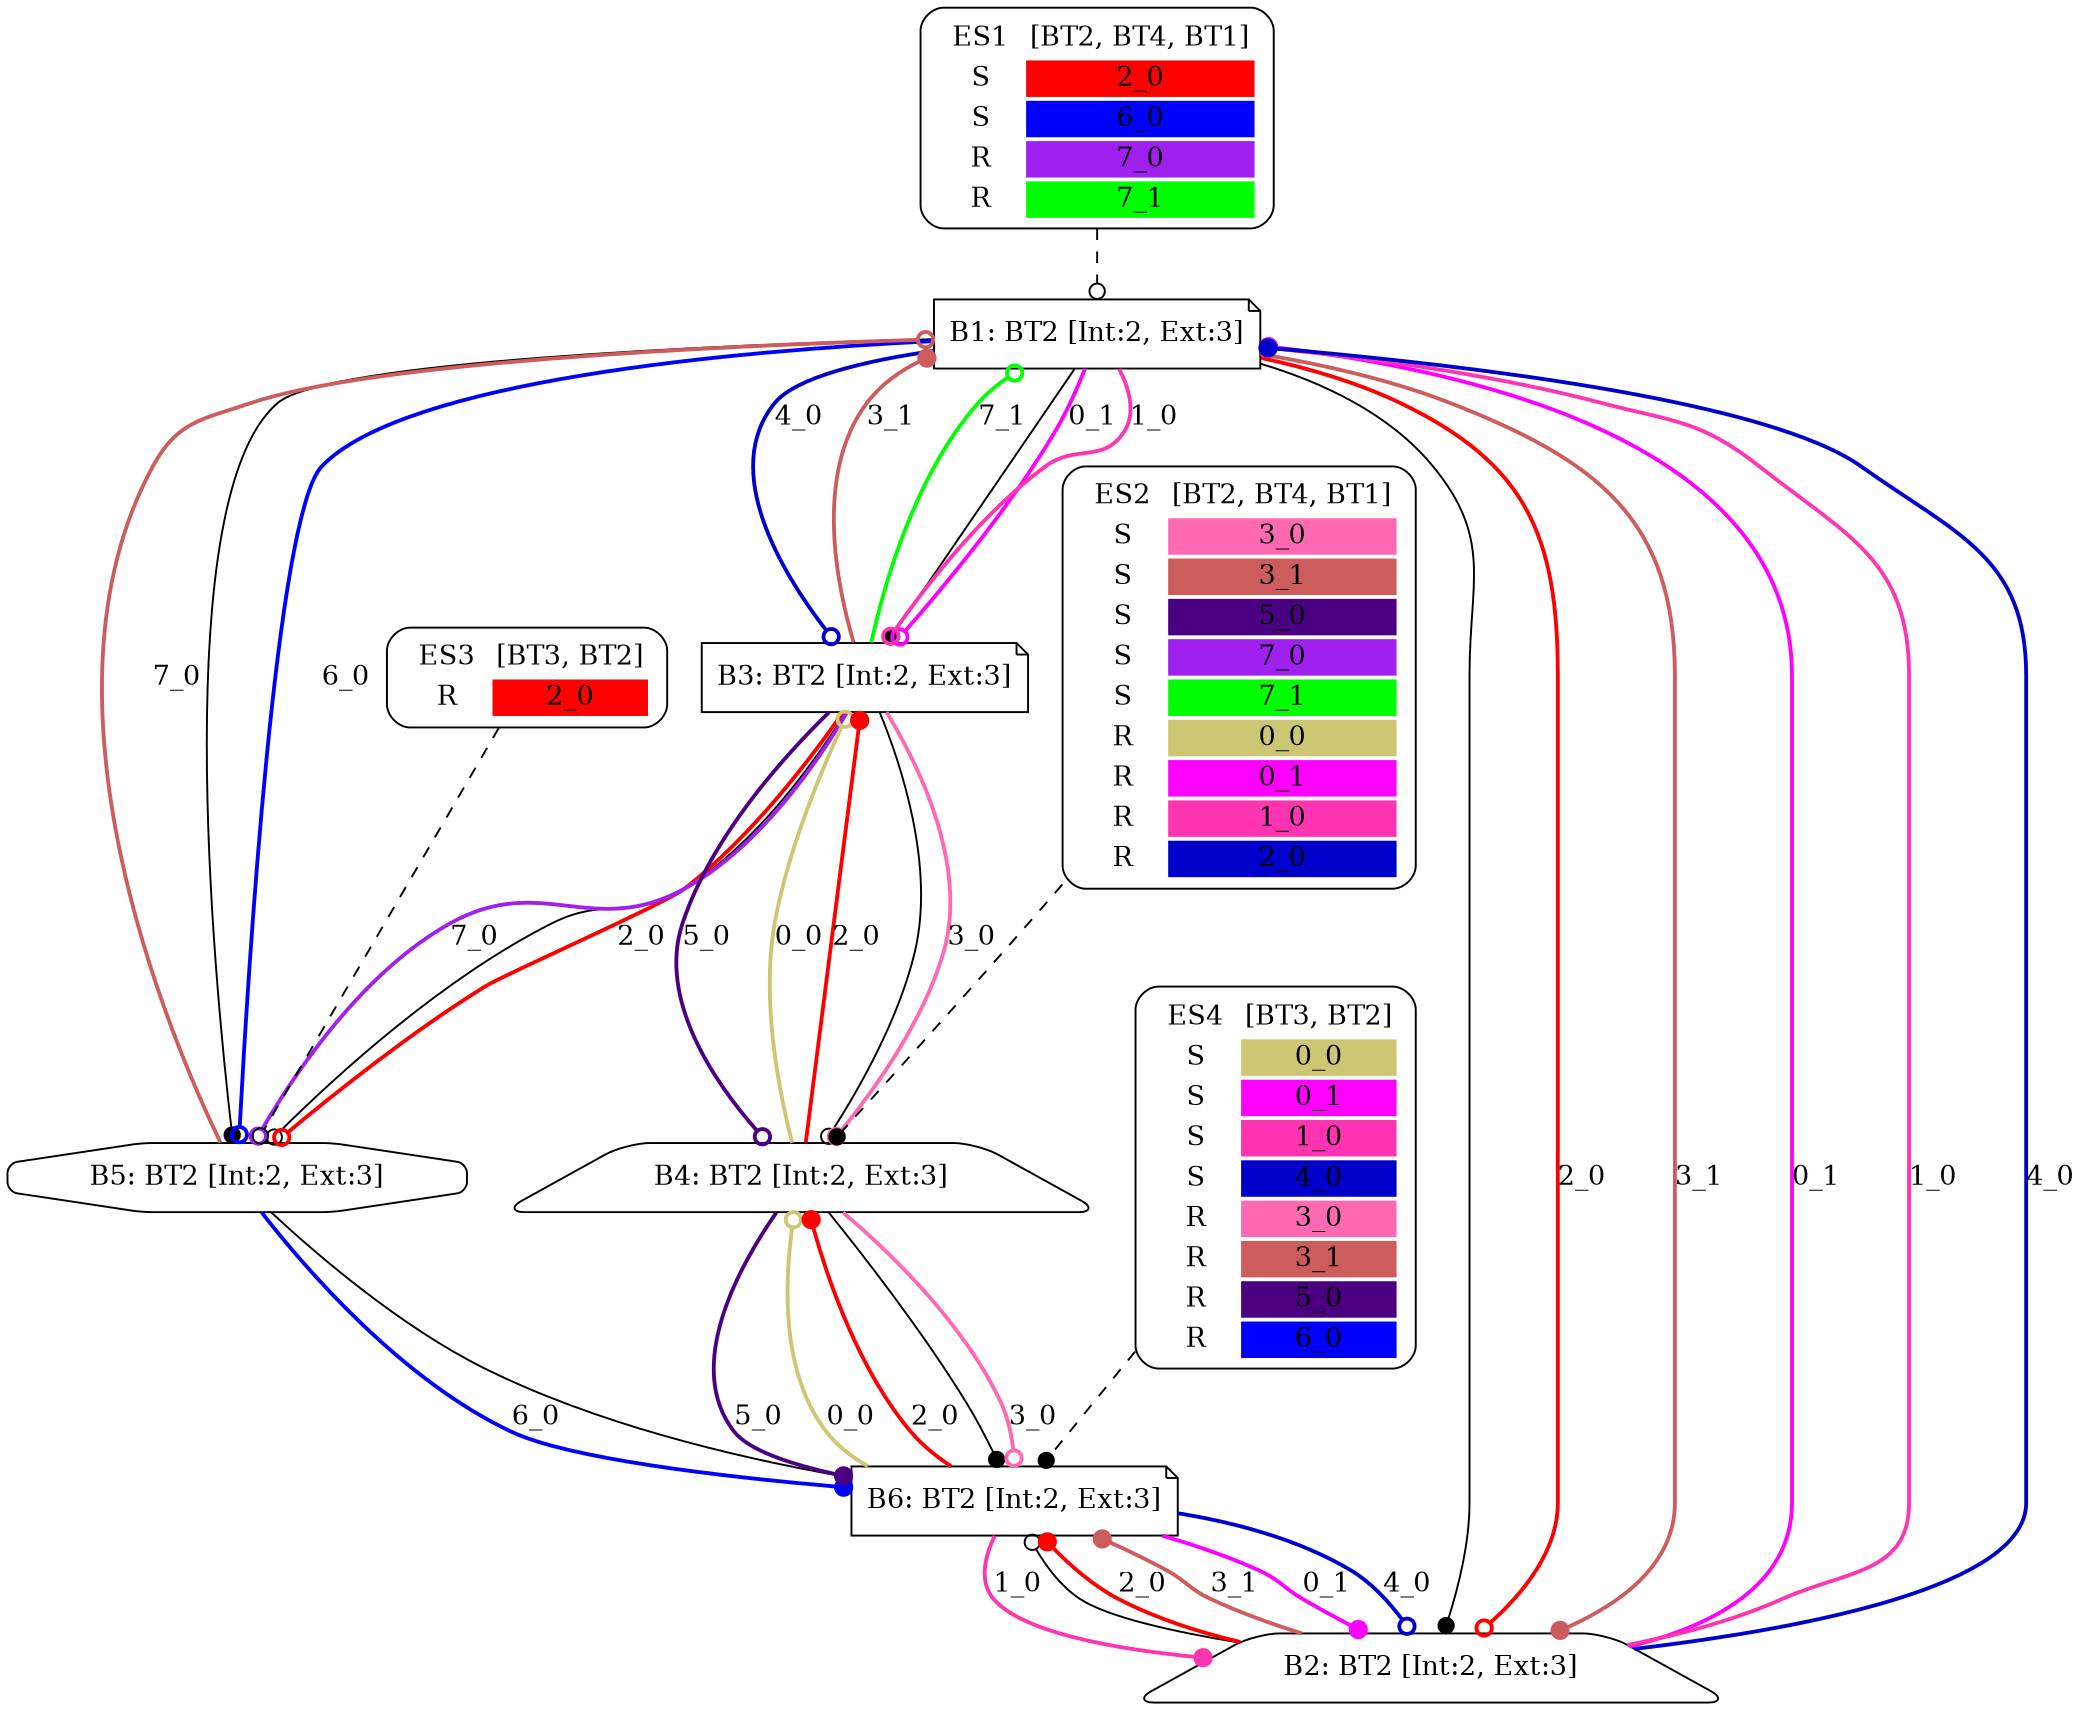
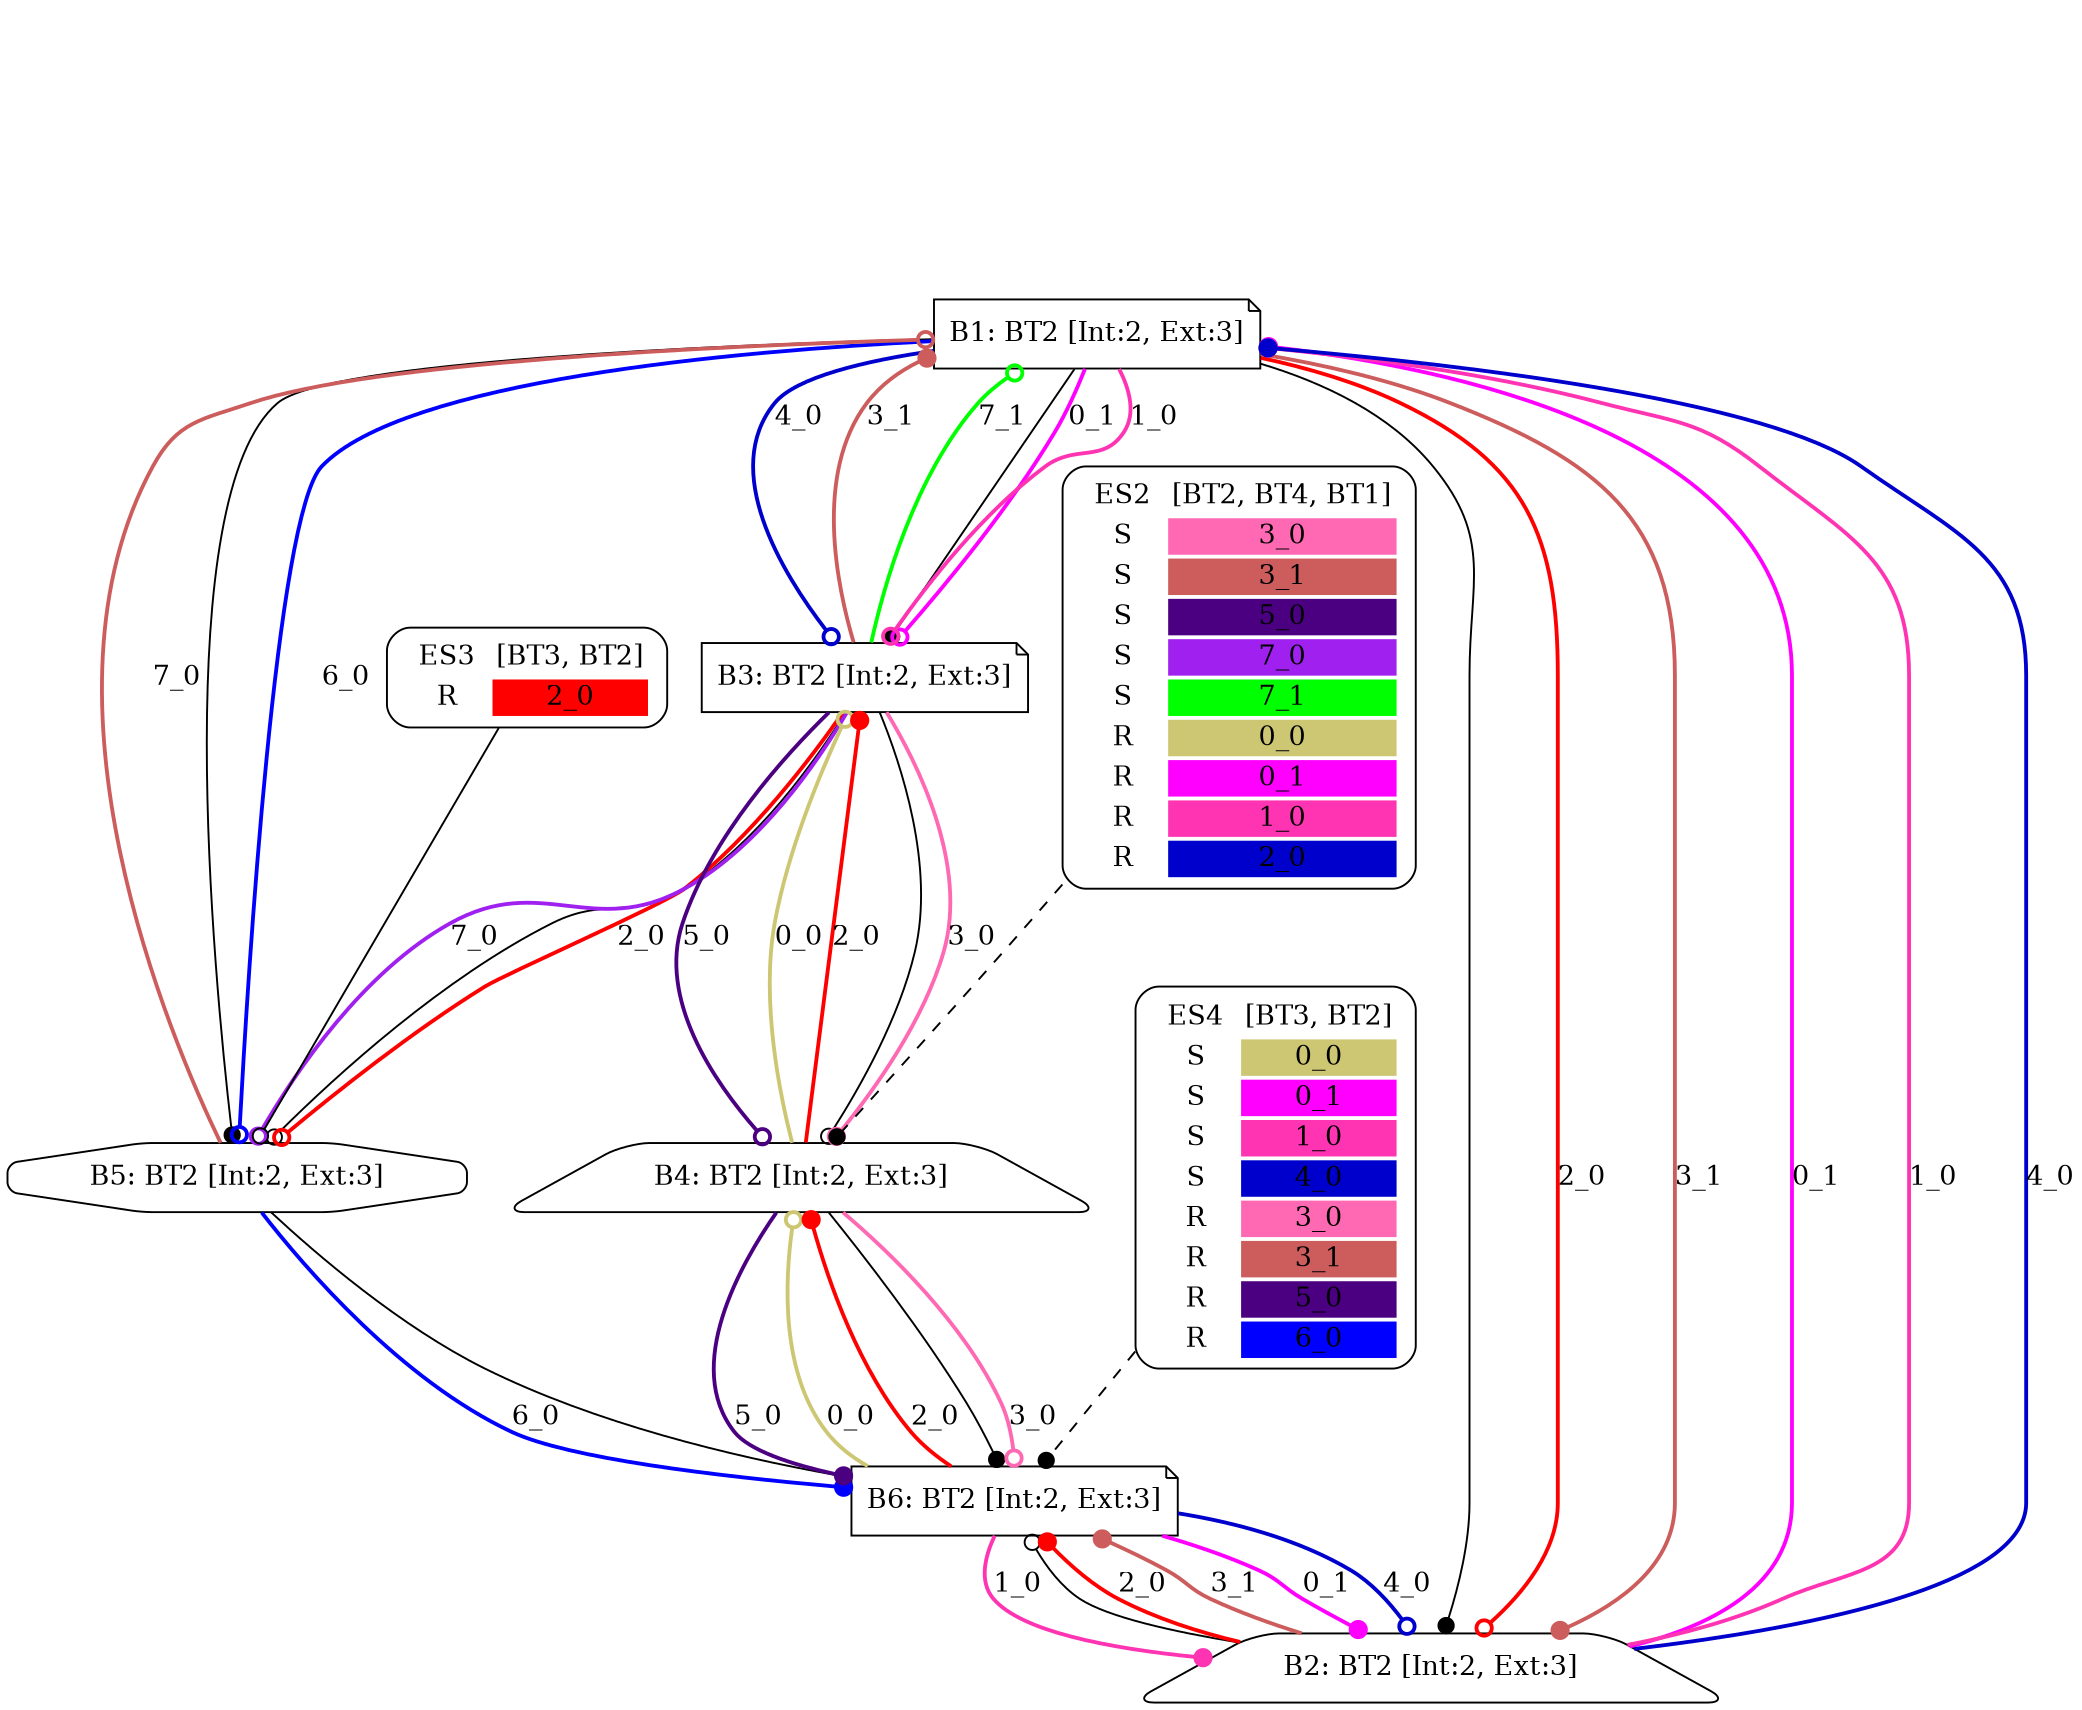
  digraph {
    node [shape=box style=rounded]
    edge [arrowhead=odot style=bold]
-   n1 [label=<<TABLE  BORDER="0"><TR> <TD ALIGN="CENTER" BORDER="0"> ES1 </TD> <TD>[BT2, BT4, BT1]</TD> </TR><TR><TD>S</TD><TD BGCOLOR="red">2_0</TD></TR> <TR><TD>S</TD><TD BGCOLOR="blue">6_0</TD></TR> <TR><TD>R</TD><TD BGCOLOR="purple">7_0</TD></TR> <TR><TD>R</TD><TD BGCOLOR="green">7_1</TD></TR> </TABLE>>]
    n2 [label="B1: BT2 [Int:2, Ext:3]" shape=note]
    n3 [label="B3: BT2 [Int:2, Ext:3]" shape=note]
    n4 [label="B5: BT2 [Int:2, Ext:3]" shape=octagon]
    n5 [label="B2: BT2 [Int:2, Ext:3]" shape=trapezium]
    n6 [label=<<TABLE  BORDER="0"><TR> <TD ALIGN="CENTER" BORDER="0"> ES2 </TD> <TD>[BT2, BT4, BT1]</TD> </TR><TR><TD>S</TD><TD BGCOLOR="hotpink">3_0</TD></TR> <TR><TD>S</TD><TD BGCOLOR="indianred">3_1</TD></TR> <TR><TD>S</TD><TD BGCOLOR="indigo">5_0</TD></TR> <TR><TD>S</TD><TD BGCOLOR="purple">7_0</TD></TR> <TR><TD>S</TD><TD BGCOLOR="green">7_1</TD></TR> <TR><TD>R</TD><TD BGCOLOR="khaki3">0_0</TD></TR> <TR><TD>R</TD><TD BGCOLOR="magenta1">0_1</TD></TR> <TR><TD>R</TD><TD BGCOLOR="maroon1">1_0</TD></TR> <TR><TD>R</TD><TD BGCOLOR="mediumblue">2_0</TD></TR> </TABLE>>]
    n7 [label="B4: BT2 [Int:2, Ext:3]" shape=trapezium]
    n8 [label=<<TABLE  BORDER="0"><TR> <TD ALIGN="CENTER" BORDER="0"> ES3 </TD> <TD>[BT3, BT2]</TD> </TR><TR><TD>R</TD><TD BGCOLOR="red">2_0</TD></TR> </TABLE>>]
    n9 [label="B6: BT2 [Int:2, Ext:3]" shape=note]
    n10 [label=<<TABLE  BORDER="0"><TR> <TD ALIGN="CENTER" BORDER="0"> ES4 </TD> <TD>[BT3, BT2]</TD> </TR><TR><TD>S</TD><TD BGCOLOR="khaki3">0_0</TD></TR> <TR><TD>S</TD><TD BGCOLOR="magenta1">0_1</TD></TR> <TR><TD>S</TD><TD BGCOLOR="maroon1">1_0</TD></TR> <TR><TD>S</TD><TD BGCOLOR="mediumblue">4_0</TD></TR> <TR><TD>R</TD><TD BGCOLOR="hotpink">3_0</TD></TR> <TR><TD>R</TD><TD BGCOLOR="indianred">3_1</TD></TR> <TR><TD>R</TD><TD BGCOLOR="indigo">5_0</TD></TR> <TR><TD>R</TD><TD BGCOLOR="blue">6_0</TD></TR> </TABLE>>]
-   n1 -> n2 [style=dashed]
    n2 -> n3 [arrowhead=dot style=""]
    n2 -> n3 [color=magenta1 label="0_1"]
    n2 -> n3 [color=maroon1 label="1_0"]
    n2 -> n3 [color=mediumblue label="4_0"]
    n2 -> n4 [arrowhead=dot style=""]
    n2 -> n4 [color=blue label="6_0"]
    n2 -> n5 [arrowhead=dot style=""]
    n2 -> n5 [color=red label="2_0"]
    n2 -> n5 [arrowhead=dot color=indianred label="3_1"]
    n3 -> n2 [arrowhead=dot color=indianred label="3_1"]
    n3 -> n2 [color=green label="7_1"]
    n3 -> n4 [style=""]
    n3 -> n4 [color=red label="2_0"]
    n3 -> n4 [color=purple label="7_0"]
    n3 -> n7 [style=""]
    n3 -> n7 [color=hotpink label="3_0"]
    n3 -> n7 [color=indigo label="5_0"]
    n4 -> n2 [color=indianred label="7_0"]
    n4 -> n9 [arrowhead=dot style=""]
    n4 -> n9 [arrowhead=dot color=blue label="6_0"]
    n5 -> n2 [color=magenta1 label="0_1"]
    n5 -> n2 [arrowhead=dot color=maroon1 label="1_0"]
    n5 -> n2 [arrowhead=dot color=mediumblue label="4_0"]
    n5 -> n9 [style=""]
    n5 -> n9 [arrowhead=dot color=red label="2_0"]
    n5 -> n9 [arrowhead=dot color=indianred label="3_1"]
    n6 -> n7 [arrowhead=dot style=dashed]
    n7 -> n3 [color=khaki3 label="0_0"]
    n7 -> n3 [arrowhead=dot color=red label="2_0"]
    n7 -> n9 [arrowhead=dot style=""]
    n7 -> n9 [color=hotpink label="3_0"]
    n7 -> n9 [arrowhead=dot color=indigo label="5_0"]
-   n8 -> n4 [style=dashed]
+   n8 -> n4 [style=solid]
    n9 -> n5 [arrowhead=dot color=magenta1 label="0_1"]
    n9 -> n5 [arrowhead=dot color=maroon1 label="1_0"]
    n9 -> n5 [color=mediumblue label="4_0"]
    n9 -> n7 [color=khaki3 label="0_0"]
    n9 -> n7 [arrowhead=dot color=red label="2_0"]
    n10 -> n9 [arrowhead=dot style=dashed]
  }
